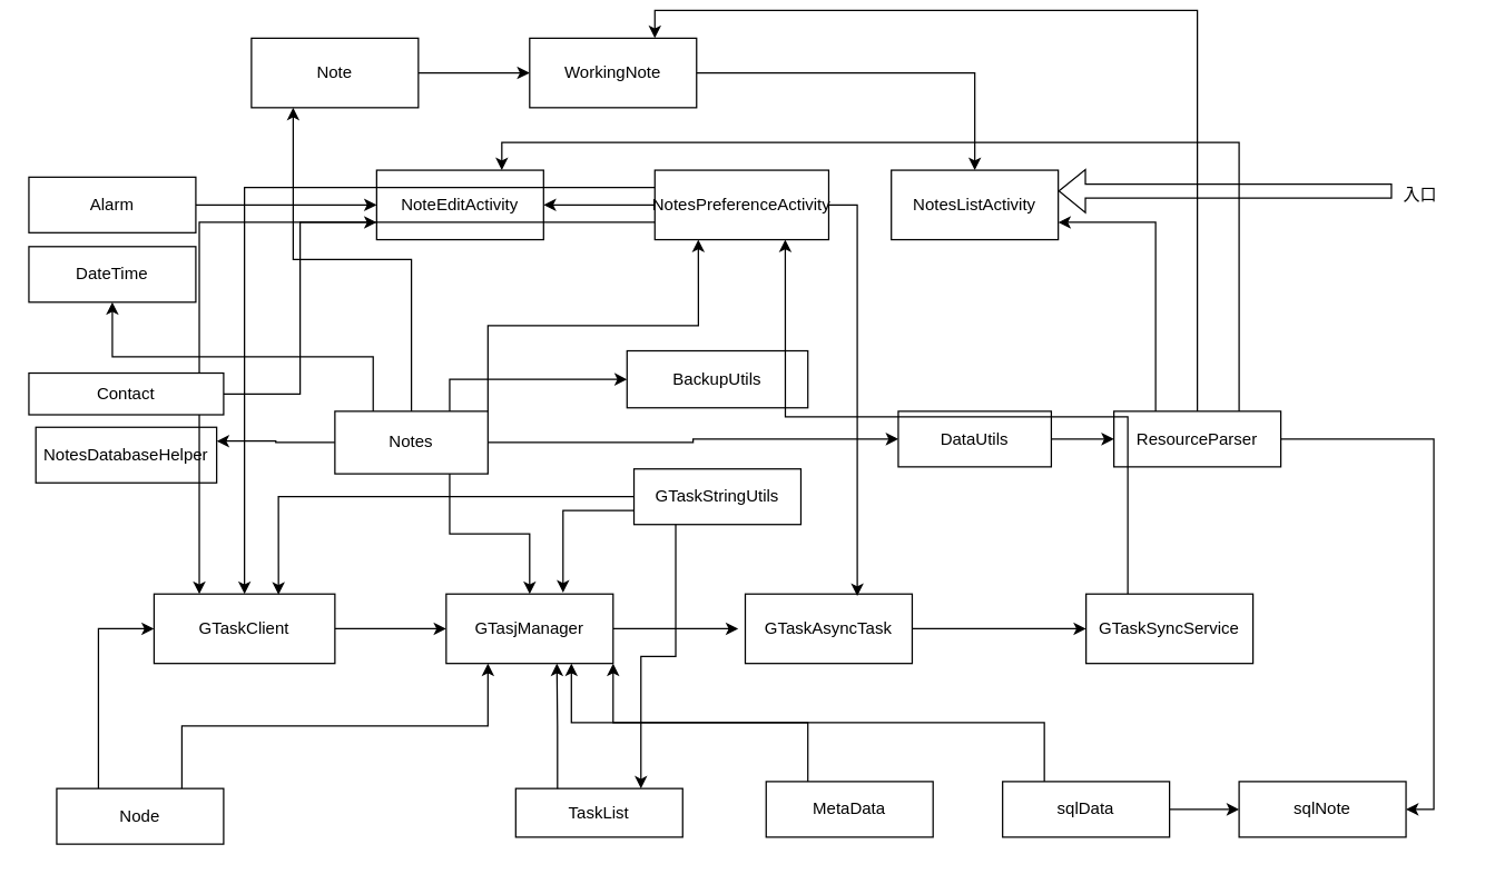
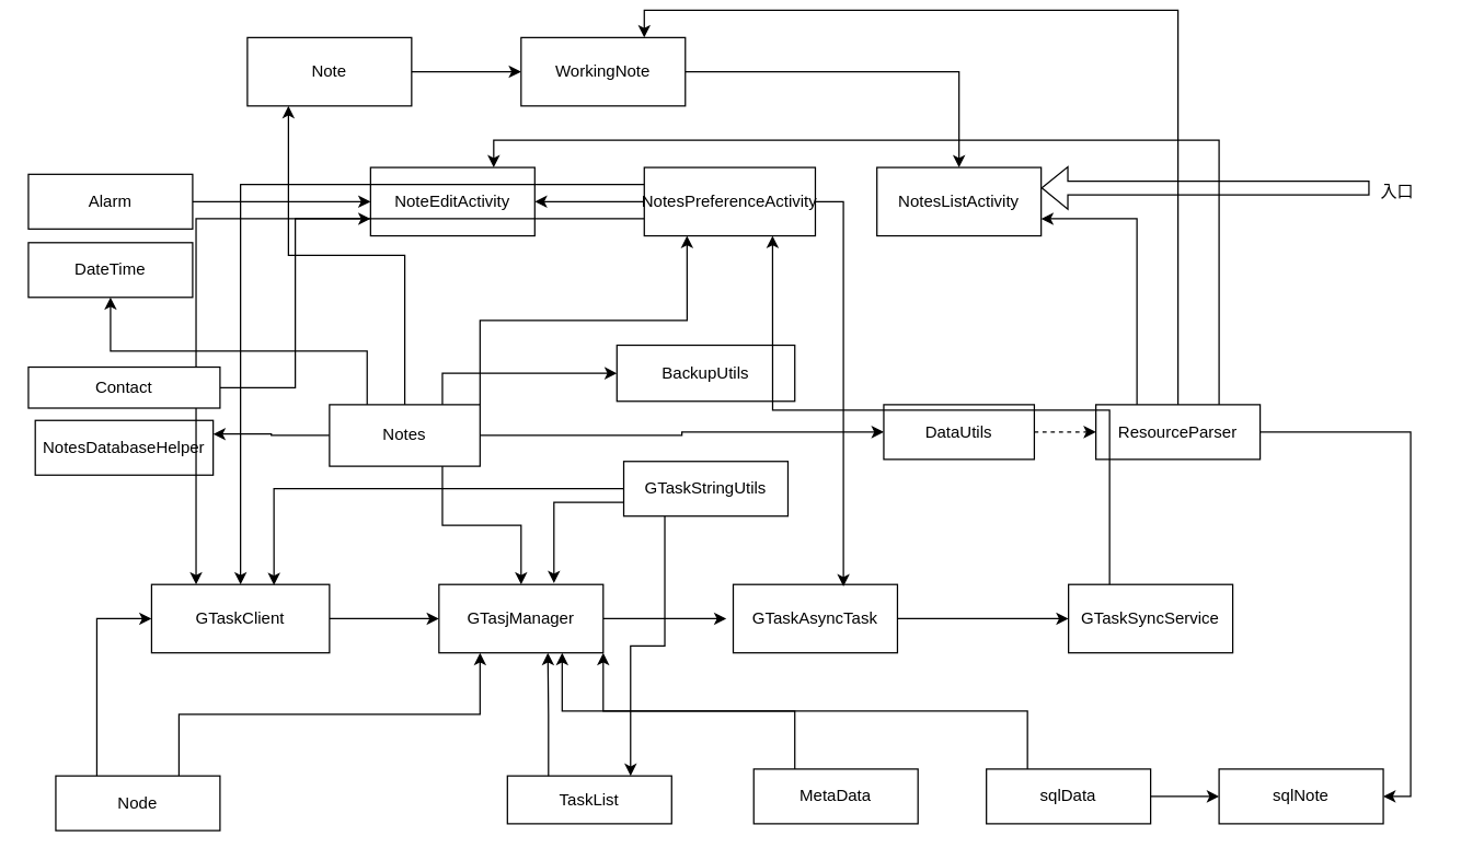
  <mxCell id="0" />
  <mxCell id="1" parent="0" />
  <mxCell id="2" value="" style="edgeStyle=orthogonalEdgeStyle;rounded=0;orthogonalLoop=1;jettySize=auto;html=1;" edge="1" parent="1" source="3" target="5"><mxGeometry relative="1" as="geometry" /></mxCell>
  <mxCell id="3" value="Note" style="rounded=0;whiteSpace=wrap;html=1;" vertex="1" parent="1"><mxGeometry x="180" y="20" width="120" height="50" as="geometry" /></mxCell>
  <mxCell id="4" value="" style="edgeStyle=orthogonalEdgeStyle;rounded=0;orthogonalLoop=1;jettySize=auto;html=1;" edge="1" parent="1" source="5" target="6"><mxGeometry relative="1" as="geometry" /></mxCell>
  <mxCell id="5" value="WorkingNote" style="whiteSpace=wrap;html=1;rounded=0;" vertex="1" parent="1"><mxGeometry x="380" y="20" width="120" height="50" as="geometry" /></mxCell>
  <mxCell id="6" value="NotesListActivity" style="whiteSpace=wrap;html=1;rounded=0;" vertex="1" parent="1"><mxGeometry x="640" y="115" width="120" height="50" as="geometry" /></mxCell>
  <mxCell id="7" value="NoteEditActivity" style="rounded=0;whiteSpace=wrap;html=1;strokeColor=default;align=center;verticalAlign=middle;fontFamily=Helvetica;fontSize=12;fontColor=default;fillColor=default;" vertex="1" parent="1"><mxGeometry x="270" y="115" width="120" height="50" as="geometry" /></mxCell>
  <mxCell id="8" style="edgeStyle=orthogonalEdgeStyle;rounded=0;orthogonalLoop=1;jettySize=auto;html=1;entryX=0;entryY=0.5;entryDx=0;entryDy=0;" edge="1" parent="1" source="9" target="7"><mxGeometry relative="1" as="geometry" /></mxCell>
  <mxCell id="9" value="Alarm" style="rounded=0;whiteSpace=wrap;html=1;strokeColor=default;align=center;verticalAlign=middle;fontFamily=Helvetica;fontSize=12;fontColor=default;fillColor=default;" vertex="1" parent="1"><mxGeometry x="20" y="120" width="120" height="40" as="geometry" /></mxCell>
  <mxCell id="10" style="edgeStyle=orthogonalEdgeStyle;rounded=0;orthogonalLoop=1;jettySize=auto;html=1;exitX=0.25;exitY=0;exitDx=0;exitDy=0;entryX=0.5;entryY=1;entryDx=0;entryDy=0;" edge="1" parent="1" source="17" target="20"><mxGeometry relative="1" as="geometry" /></mxCell>
  <mxCell id="11" style="edgeStyle=orthogonalEdgeStyle;rounded=0;orthogonalLoop=1;jettySize=auto;html=1;exitX=0.5;exitY=0;exitDx=0;exitDy=0;entryX=0.25;entryY=1;entryDx=0;entryDy=0;" edge="1" parent="1" source="17" target="3"><mxGeometry relative="1" as="geometry" /></mxCell>
  <mxCell id="12" style="edgeStyle=orthogonalEdgeStyle;rounded=0;orthogonalLoop=1;jettySize=auto;html=1;exitX=0.75;exitY=0;exitDx=0;exitDy=0;entryX=0;entryY=0.5;entryDx=0;entryDy=0;" edge="1" parent="1" source="17" target="18"><mxGeometry relative="1" as="geometry" /></mxCell>
  <mxCell id="13" style="edgeStyle=orthogonalEdgeStyle;rounded=0;orthogonalLoop=1;jettySize=auto;html=1;exitX=1;exitY=0.5;exitDx=0;exitDy=0;entryX=0;entryY=0.5;entryDx=0;entryDy=0;" edge="1" parent="1" source="17" target="28"><mxGeometry relative="1" as="geometry" /></mxCell>
  <mxCell id="14" style="edgeStyle=orthogonalEdgeStyle;rounded=0;orthogonalLoop=1;jettySize=auto;html=1;exitX=0;exitY=0.5;exitDx=0;exitDy=0;entryX=1;entryY=0.25;entryDx=0;entryDy=0;" edge="1" parent="1" source="17" target="19"><mxGeometry relative="1" as="geometry" /></mxCell>
  <mxCell id="15" style="edgeStyle=orthogonalEdgeStyle;rounded=0;orthogonalLoop=1;jettySize=auto;html=1;exitX=0.75;exitY=1;exitDx=0;exitDy=0;entryX=0.5;entryY=0;entryDx=0;entryDy=0;" edge="1" parent="1" source="17" target="37"><mxGeometry relative="1" as="geometry" /></mxCell>
  <mxCell id="16" style="edgeStyle=orthogonalEdgeStyle;rounded=0;orthogonalLoop=1;jettySize=auto;html=1;exitX=1;exitY=0;exitDx=0;exitDy=0;entryX=0.25;entryY=1;entryDx=0;entryDy=0;" edge="1" parent="1" source="17" target="26"><mxGeometry relative="1" as="geometry" /></mxCell>
  <mxCell id="17" value="Notes" style="rounded=0;whiteSpace=wrap;html=1;strokeColor=default;align=center;verticalAlign=middle;fontFamily=Helvetica;fontSize=12;fontColor=default;fillColor=default;" vertex="1" parent="1"><mxGeometry x="240" y="288.5" width="110" height="45" as="geometry" /></mxCell>
  <mxCell id="18" value="BackupUtils" style="whiteSpace=wrap;html=1;rounded=0;" vertex="1" parent="1"><mxGeometry x="450" y="245" width="130" height="41" as="geometry" /></mxCell>
  <mxCell id="19" value="NotesDatabaseHelper" style="whiteSpace=wrap;html=1;rounded=0;" vertex="1" parent="1"><mxGeometry x="25" y="300" width="130" height="40" as="geometry" /></mxCell>
  <mxCell id="20" value="DateTime" style="rounded=0;whiteSpace=wrap;html=1;" vertex="1" parent="1"><mxGeometry x="20" y="170" width="120" height="40" as="geometry" /></mxCell>
  <mxCell id="21" style="edgeStyle=orthogonalEdgeStyle;rounded=0;orthogonalLoop=1;jettySize=auto;html=1;exitX=0.25;exitY=1;exitDx=0;exitDy=0;entryX=0.75;entryY=0;entryDx=0;entryDy=0;" edge="1" parent="1" source="22" target="45"><mxGeometry relative="1" as="geometry" /></mxCell>
  <mxCell id="22" value="GTaskStringUtils" style="rounded=0;whiteSpace=wrap;html=1;" vertex="1" parent="1"><mxGeometry x="455" y="330" width="120" height="40" as="geometry" /></mxCell>
  <mxCell id="23" style="edgeStyle=orthogonalEdgeStyle;rounded=0;orthogonalLoop=1;jettySize=auto;html=1;entryX=1;entryY=0.5;entryDx=0;entryDy=0;" edge="1" parent="1" source="26" target="7"><mxGeometry relative="1" as="geometry" /></mxCell>
  <mxCell id="24" style="edgeStyle=orthogonalEdgeStyle;rounded=0;orthogonalLoop=1;jettySize=auto;html=1;exitX=0;exitY=0.25;exitDx=0;exitDy=0;entryX=0.5;entryY=0;entryDx=0;entryDy=0;" edge="1" parent="1" source="26" target="35"><mxGeometry relative="1" as="geometry" /></mxCell>
  <mxCell id="25" style="edgeStyle=orthogonalEdgeStyle;rounded=0;orthogonalLoop=1;jettySize=auto;html=1;exitX=0;exitY=0.75;exitDx=0;exitDy=0;entryX=0.25;entryY=0;entryDx=0;entryDy=0;" edge="1" parent="1" source="26" target="35"><mxGeometry relative="1" as="geometry" /></mxCell>
  <mxCell id="26" value="NotesPreferenceActivity" style="rounded=0;whiteSpace=wrap;html=1;" vertex="1" parent="1"><mxGeometry x="470" y="115" width="125" height="50" as="geometry" /></mxCell>
- <mxCell id="27" style="edgeStyle=orthogonalEdgeStyle;rounded=0;orthogonalLoop=1;jettySize=auto;html=1;exitX=1;exitY=0.5;exitDx=0;exitDy=0;entryX=0;entryY=0.5;entryDx=0;entryDy=0;" edge="1" parent="1" source="28" target="33"><mxGeometry relative="1" as="geometry" /></mxCell>
+ <mxCell id="27" style="edgeStyle=orthogonalEdgeStyle;rounded=0;orthogonalLoop=1;jettySize=auto;html=1;exitX=1;exitY=0.5;exitDx=0;exitDy=0;entryX=0;entryY=0.5;entryDx=0;entryDy=0;dashed=1;" edge="1" parent="1" source="28" target="33"><mxGeometry relative="1" as="geometry" /></mxCell>
  <mxCell id="28" value="DataUtils" style="rounded=0;whiteSpace=wrap;html=1;" vertex="1" parent="1"><mxGeometry x="645" y="288.5" width="110" height="40" as="geometry" /></mxCell>
  <mxCell id="29" style="edgeStyle=orthogonalEdgeStyle;rounded=0;orthogonalLoop=1;jettySize=auto;html=1;exitX=0.25;exitY=0;exitDx=0;exitDy=0;entryX=1;entryY=0.75;entryDx=0;entryDy=0;" edge="1" parent="1" source="33" target="6"><mxGeometry relative="1" as="geometry" /></mxCell>
  <mxCell id="30" style="edgeStyle=orthogonalEdgeStyle;rounded=0;orthogonalLoop=1;jettySize=auto;html=1;exitX=0.5;exitY=0;exitDx=0;exitDy=0;entryX=0.75;entryY=0;entryDx=0;entryDy=0;" edge="1" parent="1" source="33" target="5"><mxGeometry relative="1" as="geometry" /></mxCell>
  <mxCell id="31" style="edgeStyle=orthogonalEdgeStyle;rounded=0;orthogonalLoop=1;jettySize=auto;html=1;exitX=0.75;exitY=0;exitDx=0;exitDy=0;entryX=0.75;entryY=0;entryDx=0;entryDy=0;" edge="1" parent="1" source="33" target="7"><mxGeometry relative="1" as="geometry" /></mxCell>
  <mxCell id="32" style="edgeStyle=orthogonalEdgeStyle;rounded=0;orthogonalLoop=1;jettySize=auto;html=1;exitX=1;exitY=0.5;exitDx=0;exitDy=0;entryX=1;entryY=0.5;entryDx=0;entryDy=0;" edge="1" parent="1" source="33" target="51"><mxGeometry relative="1" as="geometry" /></mxCell>
  <mxCell id="33" value="ResourceParser" style="rounded=0;whiteSpace=wrap;html=1;" vertex="1" parent="1"><mxGeometry x="800" y="288.5" width="120" height="40" as="geometry" /></mxCell>
  <mxCell id="34" style="edgeStyle=orthogonalEdgeStyle;rounded=0;orthogonalLoop=1;jettySize=auto;html=1;entryX=0;entryY=0.5;entryDx=0;entryDy=0;" edge="1" parent="1" source="35" target="37"><mxGeometry relative="1" as="geometry" /></mxCell>
  <mxCell id="35" value="GTaskClient" style="rounded=0;whiteSpace=wrap;html=1;" vertex="1" parent="1"><mxGeometry x="110" y="420" width="130" height="50" as="geometry" /></mxCell>
  <mxCell id="36" style="edgeStyle=orthogonalEdgeStyle;rounded=0;orthogonalLoop=1;jettySize=auto;html=1;exitX=1;exitY=0.5;exitDx=0;exitDy=0;" edge="1" parent="1" source="37"><mxGeometry relative="1" as="geometry"><mxPoint x="530" y="445" as="targetPoint" /></mxGeometry></mxCell>
  <mxCell id="37" value="GTasjManager" style="rounded=0;whiteSpace=wrap;html=1;" vertex="1" parent="1"><mxGeometry x="320" y="420" width="120" height="50" as="geometry" /></mxCell>
  <mxCell id="38" style="edgeStyle=orthogonalEdgeStyle;rounded=0;orthogonalLoop=1;jettySize=auto;html=1;entryX=0;entryY=0.5;entryDx=0;entryDy=0;" edge="1" parent="1" source="39" target="41"><mxGeometry relative="1" as="geometry" /></mxCell>
  <mxCell id="39" value="GTaskAsyncTask" style="rounded=0;whiteSpace=wrap;html=1;" vertex="1" parent="1"><mxGeometry x="535" y="420" width="120" height="50" as="geometry" /></mxCell>
  <mxCell id="40" style="edgeStyle=orthogonalEdgeStyle;rounded=0;orthogonalLoop=1;jettySize=auto;html=1;exitX=0.25;exitY=0;exitDx=0;exitDy=0;entryX=0.75;entryY=1;entryDx=0;entryDy=0;" edge="1" parent="1" source="41" target="26"><mxGeometry relative="1" as="geometry" /></mxCell>
  <mxCell id="41" value="GTaskSyncService" style="rounded=0;whiteSpace=wrap;html=1;" vertex="1" parent="1"><mxGeometry x="780" y="420" width="120" height="50" as="geometry" /></mxCell>
  <mxCell id="42" style="edgeStyle=orthogonalEdgeStyle;rounded=0;orthogonalLoop=1;jettySize=auto;html=1;exitX=0.75;exitY=0;exitDx=0;exitDy=0;entryX=0.25;entryY=1;entryDx=0;entryDy=0;" edge="1" parent="1" source="44" target="37"><mxGeometry relative="1" as="geometry" /></mxCell>
  <mxCell id="43" style="edgeStyle=orthogonalEdgeStyle;rounded=0;orthogonalLoop=1;jettySize=auto;html=1;exitX=0.25;exitY=0;exitDx=0;exitDy=0;entryX=0;entryY=0.5;entryDx=0;entryDy=0;" edge="1" parent="1" source="44" target="35"><mxGeometry relative="1" as="geometry" /></mxCell>
  <mxCell id="44" value="Node" style="rounded=0;whiteSpace=wrap;html=1;" vertex="1" parent="1"><mxGeometry x="40" y="560" width="120" height="40" as="geometry" /></mxCell>
  <mxCell id="45" value="TaskList" style="rounded=0;whiteSpace=wrap;html=1;" vertex="1" parent="1"><mxGeometry x="370" y="560" width="120" height="35" as="geometry" /></mxCell>
  <mxCell id="46" style="edgeStyle=orthogonalEdgeStyle;rounded=0;orthogonalLoop=1;jettySize=auto;html=1;exitX=0.25;exitY=0;exitDx=0;exitDy=0;entryX=0.75;entryY=1;entryDx=0;entryDy=0;" edge="1" parent="1" source="47" target="37"><mxGeometry relative="1" as="geometry" /></mxCell>
  <mxCell id="47" value="MetaData" style="rounded=0;whiteSpace=wrap;html=1;" vertex="1" parent="1"><mxGeometry x="550" y="555" width="120" height="40" as="geometry" /></mxCell>
  <mxCell id="48" style="edgeStyle=orthogonalEdgeStyle;rounded=0;orthogonalLoop=1;jettySize=auto;html=1;exitX=0.25;exitY=0;exitDx=0;exitDy=0;entryX=1;entryY=1;entryDx=0;entryDy=0;" edge="1" parent="1" source="50" target="37"><mxGeometry relative="1" as="geometry" /></mxCell>
  <mxCell id="49" style="edgeStyle=orthogonalEdgeStyle;rounded=0;orthogonalLoop=1;jettySize=auto;html=1;exitX=1;exitY=0.5;exitDx=0;exitDy=0;entryX=0;entryY=0.5;entryDx=0;entryDy=0;" edge="1" parent="1" source="50" target="51"><mxGeometry relative="1" as="geometry" /></mxCell>
  <mxCell id="50" value="sqlData" style="rounded=0;whiteSpace=wrap;html=1;" vertex="1" parent="1"><mxGeometry x="720" y="555" width="120" height="40" as="geometry" /></mxCell>
  <mxCell id="51" value="sqlNote" style="rounded=0;whiteSpace=wrap;html=1;" vertex="1" parent="1"><mxGeometry x="890" y="555" width="120" height="40" as="geometry" /></mxCell>
  <mxCell id="52" style="edgeStyle=orthogonalEdgeStyle;rounded=0;orthogonalLoop=1;jettySize=auto;html=1;exitX=1;exitY=0.5;exitDx=0;exitDy=0;entryX=0;entryY=0.75;entryDx=0;entryDy=0;" edge="1" parent="1" source="53" target="7"><mxGeometry relative="1" as="geometry" /></mxCell>
  <mxCell id="53" value="Contact" style="rounded=0;whiteSpace=wrap;html=1;strokeColor=default;align=center;verticalAlign=middle;fontFamily=Helvetica;fontSize=12;fontColor=default;fillColor=default;" vertex="1" parent="1"><mxGeometry x="20" y="261" width="140" height="30" as="geometry" /></mxCell>
  <mxCell id="54" value="" style="shape=flexArrow;endArrow=classic;html=1;rounded=0;" edge="1" parent="1"><mxGeometry width="50" height="50" relative="1" as="geometry"><mxPoint x="1000" y="130" as="sourcePoint" /><mxPoint x="760" y="130" as="targetPoint" /></mxGeometry></mxCell>
  <mxCell id="55" value="入口" style="text;html=1;align=center;verticalAlign=middle;resizable=0;points=[];autosize=1;strokeColor=none;fillColor=none;" vertex="1" parent="1"><mxGeometry x="995" y="118" width="50" height="30" as="geometry" /></mxCell>
  <mxCell id="56" style="edgeStyle=orthogonalEdgeStyle;rounded=0;orthogonalLoop=1;jettySize=auto;html=1;exitX=0;exitY=0.5;exitDx=0;exitDy=0;entryX=0.688;entryY=0.01;entryDx=0;entryDy=0;entryPerimeter=0;" edge="1" parent="1" source="22" target="35"><mxGeometry relative="1" as="geometry" /></mxCell>
  <mxCell id="57" style="edgeStyle=orthogonalEdgeStyle;rounded=0;orthogonalLoop=1;jettySize=auto;html=1;exitX=0;exitY=0.75;exitDx=0;exitDy=0;entryX=0.7;entryY=-0.02;entryDx=0;entryDy=0;entryPerimeter=0;" edge="1" parent="1" source="22" target="37"><mxGeometry relative="1" as="geometry" /></mxCell>
  <mxCell id="58" style="edgeStyle=orthogonalEdgeStyle;rounded=0;orthogonalLoop=1;jettySize=auto;html=1;exitX=0.25;exitY=0;exitDx=0;exitDy=0;entryX=0.663;entryY=1;entryDx=0;entryDy=0;entryPerimeter=0;" edge="1" parent="1" source="45" target="37"><mxGeometry relative="1" as="geometry" /></mxCell>
  <mxCell id="59" style="edgeStyle=orthogonalEdgeStyle;rounded=0;orthogonalLoop=1;jettySize=auto;html=1;exitX=1;exitY=0.5;exitDx=0;exitDy=0;entryX=0.671;entryY=0.03;entryDx=0;entryDy=0;entryPerimeter=0;" edge="1" parent="1" source="26" target="39"><mxGeometry relative="1" as="geometry" /></mxCell>
